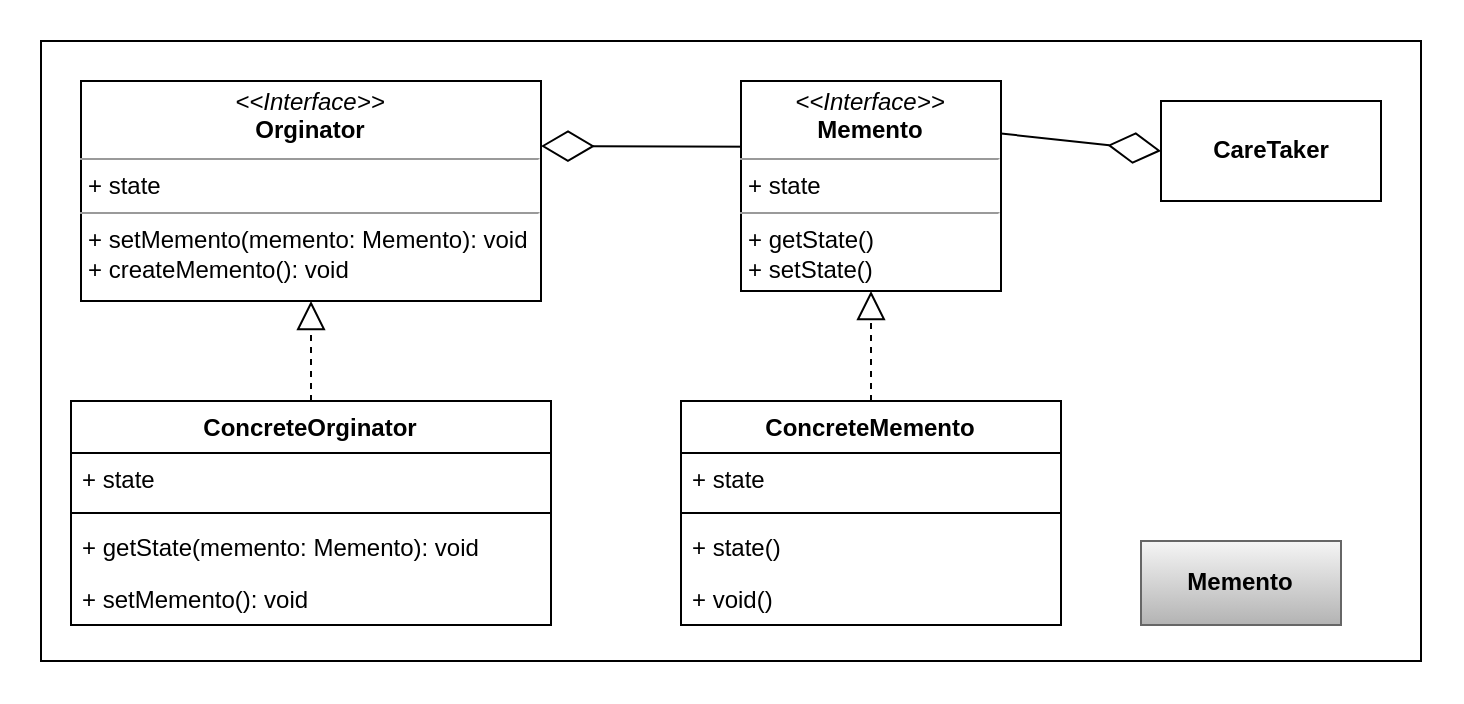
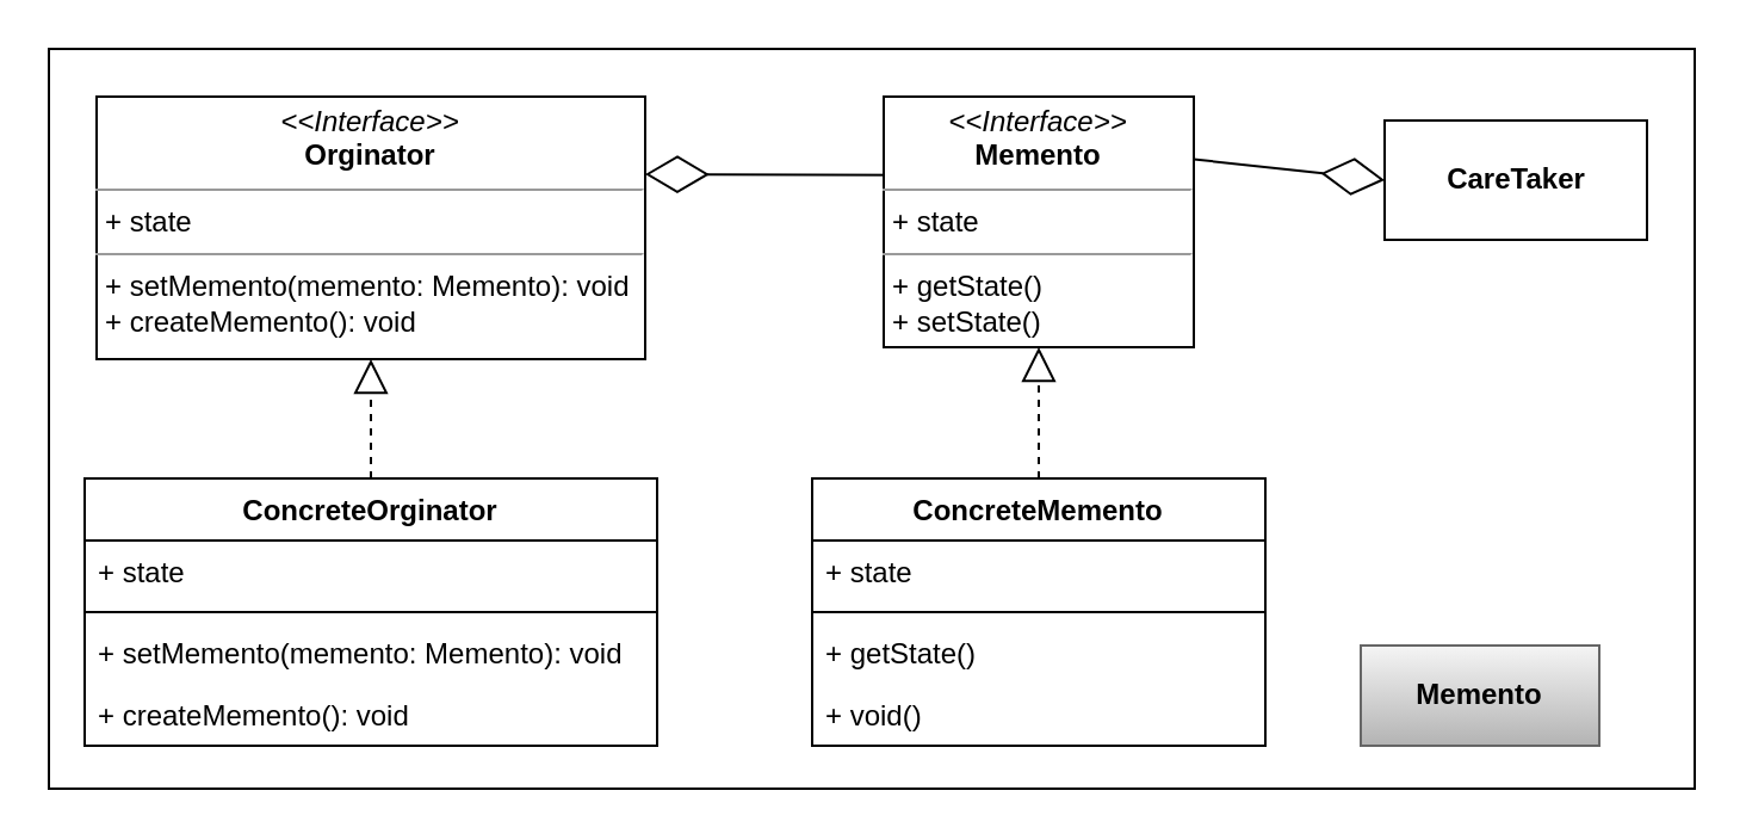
  <mxCell id="0" />
  <mxCell id="1" parent="0" />
  <mxCell id="2" value="" style="rounded=0;whiteSpace=wrap;html=1;" vertex="1" parent="1"><mxGeometry x="20" y="20" width="690" height="310" as="geometry" /></mxCell>
  <mxCell id="3" value="ConcreteOrginator" style="swimlane;fontStyle=1;align=center;verticalAlign=top;childLayout=stackLayout;horizontal=1;startSize=26;horizontalStack=0;resizeParent=1;resizeParentMax=0;resizeLast=0;collapsible=1;marginBottom=0;" parent="1" vertex="1"><mxGeometry x="35" y="200" width="240" height="112" as="geometry" /></mxCell>
  <mxCell id="4" value="+ state" style="text;strokeColor=none;fillColor=none;align=left;verticalAlign=top;spacingLeft=4;spacingRight=4;overflow=hidden;rotatable=0;points=[[0,0.5],[1,0.5]];portConstraint=eastwest;" parent="3" vertex="1"><mxGeometry y="26" width="240" height="26" as="geometry" /></mxCell>
  <mxCell id="5" value="" style="line;strokeWidth=1;fillColor=none;align=left;verticalAlign=middle;spacingTop=-1;spacingLeft=3;spacingRight=3;rotatable=0;labelPosition=right;points=[];portConstraint=eastwest;" parent="3" vertex="1"><mxGeometry y="52" width="240" height="8" as="geometry" /></mxCell>
- <mxCell id="6" value="+ getState(memento: Memento): void" style="text;strokeColor=none;fillColor=none;align=left;verticalAlign=top;spacingLeft=4;spacingRight=4;overflow=hidden;rotatable=0;points=[[0,0.5],[1,0.5]];portConstraint=eastwest;" parent="3" vertex="1"><mxGeometry y="60" width="240" height="26" as="geometry" /></mxCell>
- <mxCell id="7" value="+ setMemento(): void" style="text;strokeColor=none;fillColor=none;align=left;verticalAlign=top;spacingLeft=4;spacingRight=4;overflow=hidden;rotatable=0;points=[[0,0.5],[1,0.5]];portConstraint=eastwest;" parent="3" vertex="1"><mxGeometry y="86" width="240" height="26" as="geometry" /></mxCell>
+ <mxCell id="6" value="+ setMemento(memento: Memento): void" style="text;strokeColor=none;fillColor=none;align=left;verticalAlign=top;spacingLeft=4;spacingRight=4;overflow=hidden;rotatable=0;points=[[0,0.5],[1,0.5]];portConstraint=eastwest;" parent="3" vertex="1"><mxGeometry y="60" width="240" height="26" as="geometry" /></mxCell>
+ <mxCell id="7" value="+ createMemento(): void" style="text;strokeColor=none;fillColor=none;align=left;verticalAlign=top;spacingLeft=4;spacingRight=4;overflow=hidden;rotatable=0;points=[[0,0.5],[1,0.5]];portConstraint=eastwest;" parent="3" vertex="1"><mxGeometry y="86" width="240" height="26" as="geometry" /></mxCell>
  <mxCell id="8" value="" style="endArrow=block;dashed=1;endFill=0;endSize=12;html=1;entryX=0.5;entryY=1;entryDx=0;entryDy=0;exitX=0.5;exitY=0;exitDx=0;exitDy=0;" parent="1" source="3" target="17" edge="1"><mxGeometry width="160" relative="1" as="geometry"><mxPoint x="380" y="360" as="sourcePoint" /><mxPoint x="150" y="170" as="targetPoint" /></mxGeometry></mxCell>
  <mxCell id="9" value="ConcreteMemento" style="swimlane;fontStyle=1;align=center;verticalAlign=top;childLayout=stackLayout;horizontal=1;startSize=26;horizontalStack=0;resizeParent=1;resizeParentMax=0;resizeLast=0;collapsible=1;marginBottom=0;" parent="1" vertex="1"><mxGeometry x="340" y="200" width="190" height="112" as="geometry" /></mxCell>
  <mxCell id="10" value="+ state" style="text;strokeColor=none;fillColor=none;align=left;verticalAlign=top;spacingLeft=4;spacingRight=4;overflow=hidden;rotatable=0;points=[[0,0.5],[1,0.5]];portConstraint=eastwest;" parent="9" vertex="1"><mxGeometry y="26" width="190" height="26" as="geometry" /></mxCell>
  <mxCell id="11" value="" style="line;strokeWidth=1;fillColor=none;align=left;verticalAlign=middle;spacingTop=-1;spacingLeft=3;spacingRight=3;rotatable=0;labelPosition=right;points=[];portConstraint=eastwest;" parent="9" vertex="1"><mxGeometry y="52" width="190" height="8" as="geometry" /></mxCell>
- <mxCell id="12" value="+ state()" style="text;strokeColor=none;fillColor=none;align=left;verticalAlign=top;spacingLeft=4;spacingRight=4;overflow=hidden;rotatable=0;points=[[0,0.5],[1,0.5]];portConstraint=eastwest;" parent="9" vertex="1"><mxGeometry y="60" width="190" height="26" as="geometry" /></mxCell>
+ <mxCell id="12" value="+ getState()" style="text;strokeColor=none;fillColor=none;align=left;verticalAlign=top;spacingLeft=4;spacingRight=4;overflow=hidden;rotatable=0;points=[[0,0.5],[1,0.5]];portConstraint=eastwest;" parent="9" vertex="1"><mxGeometry y="60" width="190" height="26" as="geometry" /></mxCell>
  <mxCell id="13" value="+ void()" style="text;strokeColor=none;fillColor=none;align=left;verticalAlign=top;spacingLeft=4;spacingRight=4;overflow=hidden;rotatable=0;points=[[0,0.5],[1,0.5]];portConstraint=eastwest;" parent="9" vertex="1"><mxGeometry y="86" width="190" height="26" as="geometry" /></mxCell>
  <mxCell id="14" value="" style="endArrow=block;dashed=1;endFill=0;endSize=12;html=1;entryX=0.5;entryY=1;entryDx=0;entryDy=0;exitX=0.5;exitY=0;exitDx=0;exitDy=0;" parent="1" source="9" target="18" edge="1"><mxGeometry width="160" relative="1" as="geometry"><mxPoint x="440" y="530" as="sourcePoint" /><mxPoint x="465" y="120" as="targetPoint" /></mxGeometry></mxCell>
  <mxCell id="15" value="" style="endArrow=diamondThin;endFill=0;endSize=24;html=1;entryX=1;entryY=0.25;entryDx=0;entryDy=0;" parent="1" edge="1"><mxGeometry width="160" relative="1" as="geometry"><mxPoint x="400" y="73" as="sourcePoint" /><mxPoint x="270" y="72.5" as="targetPoint" /></mxGeometry></mxCell>
  <mxCell id="16" value="" style="endArrow=diamondThin;endFill=0;endSize=24;html=1;entryX=0;entryY=0.5;entryDx=0;entryDy=0;exitX=1;exitY=0.25;exitDx=0;exitDy=0;" parent="1" source="18" target="19" edge="1"><mxGeometry width="160" relative="1" as="geometry"><mxPoint x="560" y="60" as="sourcePoint" /><mxPoint x="650" y="59.75" as="targetPoint" /></mxGeometry></mxCell>
  <mxCell id="17" value="&lt;p style=&quot;margin: 0px ; margin-top: 4px ; text-align: center&quot;&gt;&lt;i&gt;&amp;lt;&amp;lt;Interface&amp;gt;&amp;gt;&lt;/i&gt;&lt;br&gt;&lt;b&gt;Orginator&lt;/b&gt;&lt;/p&gt;&lt;hr size=&quot;1&quot;&gt;&lt;p style=&quot;margin: 0px ; margin-left: 4px&quot;&gt;+ state&lt;/p&gt;&lt;hr size=&quot;1&quot;&gt;&lt;p style=&quot;margin: 0px 0px 0px 4px&quot;&gt;+ setMemento(memento: Memento): void&lt;/p&gt;&lt;p style=&quot;margin: 0px 0px 0px 4px&quot;&gt;+ createMemento(): void&lt;/p&gt;" style="verticalAlign=top;align=left;overflow=fill;fontSize=12;fontFamily=Helvetica;html=1;" vertex="1" parent="1"><mxGeometry x="40" y="40" width="230" height="110" as="geometry" /></mxCell>
  <mxCell id="18" value="&lt;p style=&quot;margin: 0px ; margin-top: 4px ; text-align: center&quot;&gt;&lt;i&gt;&amp;lt;&amp;lt;Interface&amp;gt;&amp;gt;&lt;/i&gt;&lt;br&gt;&lt;b&gt;Memento&lt;/b&gt;&lt;/p&gt;&lt;hr size=&quot;1&quot;&gt;&lt;p style=&quot;margin: 0px ; margin-left: 4px&quot;&gt;+ state&lt;/p&gt;&lt;hr size=&quot;1&quot;&gt;&lt;p style=&quot;margin: 0px ; margin-left: 4px&quot;&gt;+ getState()&lt;br&gt;+ setState()&lt;/p&gt;" style="verticalAlign=top;align=left;overflow=fill;fontSize=12;fontFamily=Helvetica;html=1;" vertex="1" parent="1"><mxGeometry x="370" y="40" width="130" height="105" as="geometry" /></mxCell>
  <mxCell id="19" value="CareTaker" style="html=1;fontStyle=1" vertex="1" parent="1"><mxGeometry x="580" y="50" width="110" height="50" as="geometry" /></mxCell>
  <mxCell id="20" value="Memento" style="rounded=0;whiteSpace=wrap;html=1;fontStyle=1;gradientColor=#b3b3b3;fillColor=#f5f5f5;strokeColor=#666666;" vertex="1" parent="1"><mxGeometry x="570" y="270" width="100" height="42" as="geometry" /></mxCell>
